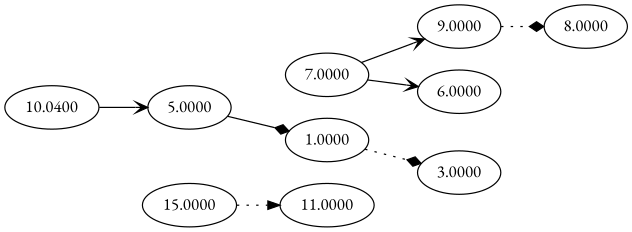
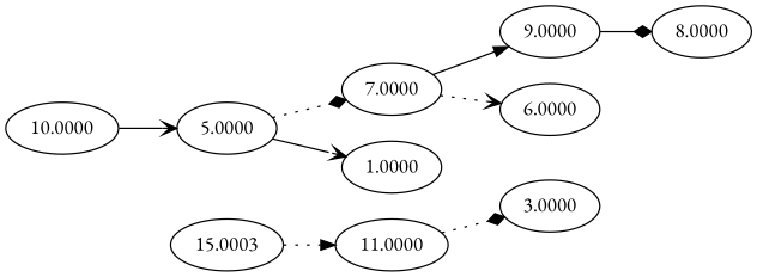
  digraph {
    fontname="EB Garamond"
    rankdir=LR
    node [fontname="EB Garamond"]
    edge [arrowhead=diamond fontname="EB Garamond" style=solid]
-   10.0000 [label=10.0400]
+   10.0000
    5.0000
    1.0000
    7.0000
-   15.0000
+   15.0000 [label=15.0003]
    11.0000
    3.0000
    6.0000
    9.0000
    8.0000
    10.0000 -> 5.0000 [arrowhead=vee]
-   5.0000 -> 1.0000
-   1.0000 -> 3.0000 [style=dotted]
-   7.0000 -> 6.0000 [arrowhead=vee]
-   7.0000 -> 9.0000 [arrowhead=vee]
+   5.0000 -> 1.0000 [arrowhead=vee]
+   5.0000 -> 7.0000 [style=dotted]
+   11.0000 -> 3.0000 [style=dotted]
+   7.0000 -> 6.0000 [arrowhead=vee style=dotted]
+   7.0000 -> 9.0000 [arrowhead=normal]
    15.0000 -> 11.0000 [arrowhead=normal style=dotted]
-   9.0000 -> 8.0000 [style=dotted]
+   9.0000 -> 8.0000
  }
